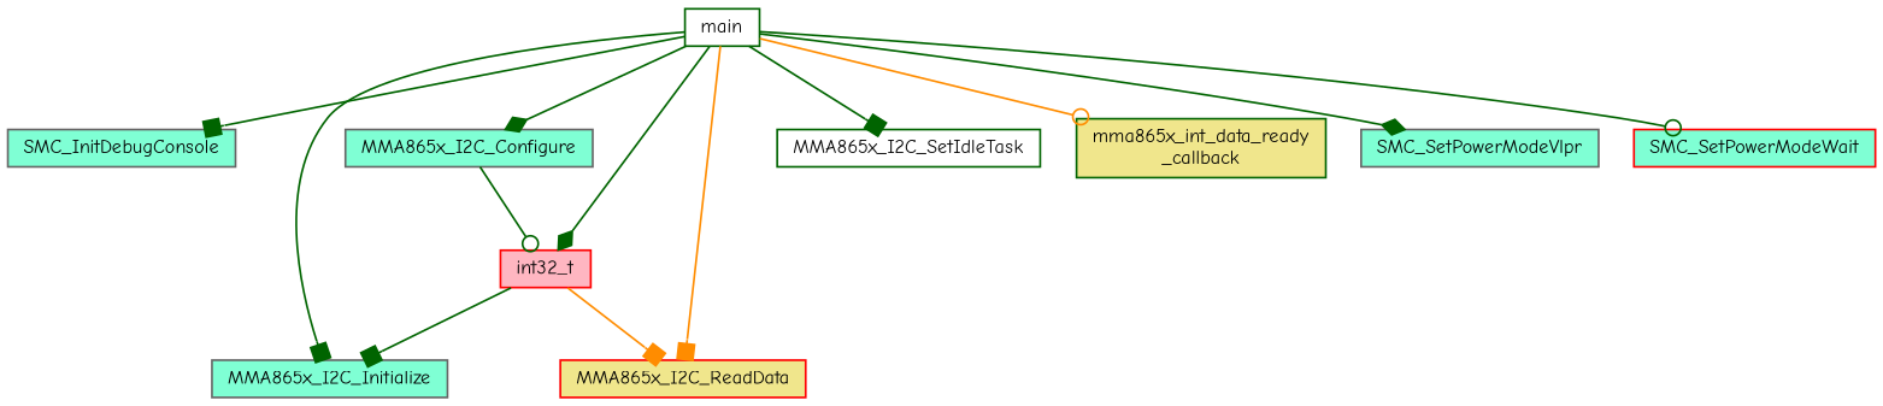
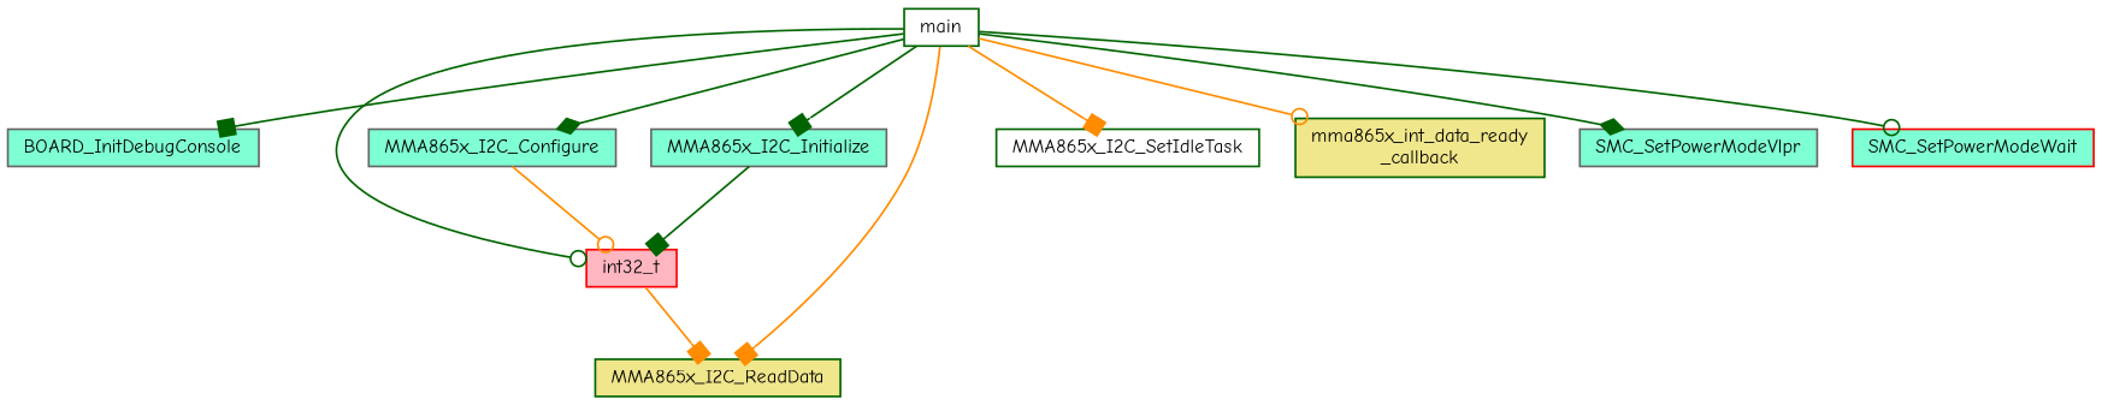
  digraph {
    fontname="Comic Neue"
    rankdir=TB
    node [color=gray40 fillcolor=aquamarine fontname="Comic Neue" fontsize=10 shape=record style=filled]
    edge [arrowhead=box color=darkgreen fontname="Comic Neue" fontsize=10 labelfontname=Helvetica labelfontsize=10 style=solid]
    n1 [color=darkgreen fillcolor=white fontcolor=black height=0.2 label=main width=0.4]
-   n2 [height=0.2 label=SMC_InitDebugConsole width=0.4]
+   n2 [height=0.2 label=BOARD_InitDebugConsole width=0.4]
    n3 [color=red fillcolor=lightpink height=0.2 label=int32_t width=0.4]
    n4 [height=0.2 label=MMA865x_I2C_Configure width=0.4]
    n5 [height=0.2 label=MMA865x_I2C_Initialize width=0.4]
-   n6 [color=red fillcolor=khaki height=0.2 label=MMA865x_I2C_ReadData width=0.4]
+   n6 [color=darkgreen fillcolor=khaki height=0.2 label=MMA865x_I2C_ReadData width=0.4]
    n7 [color=darkgreen fillcolor=white height=0.2 label=MMA865x_I2C_SetIdleTask width=0.4]
    n8 [color=darkgreen fillcolor=khaki height=0.2 label="mma865x_int_data_ready\l_callback" width=0.4]
    n9 [height=0.2 label=SMC_SetPowerModeVlpr width=0.4]
    n10 [color=red height=0.2 label=SMC_SetPowerModeWait width=0.4]
    n1 -> n2
-   n1 -> n3 [arrowhead=diamond]
+   n1 -> n3 [arrowhead=odot]
    n1 -> n4 [arrowhead=diamond]
    n1 -> n5
    n1 -> n6 [color=darkorange]
-   n1 -> n7
+   n1 -> n7 [color=darkorange]
    n1 -> n8 [arrowhead=odot color=darkorange]
    n1 -> n9 [arrowhead=diamond]
    n1 -> n10 [arrowhead=odot]
    n3 -> n6 [color=darkorange]
-   n4 -> n3 [arrowhead=odot]
-   n3 -> n5
+   n4 -> n3 [arrowhead=odot color=darkorange]
+   n5 -> n3
  }
